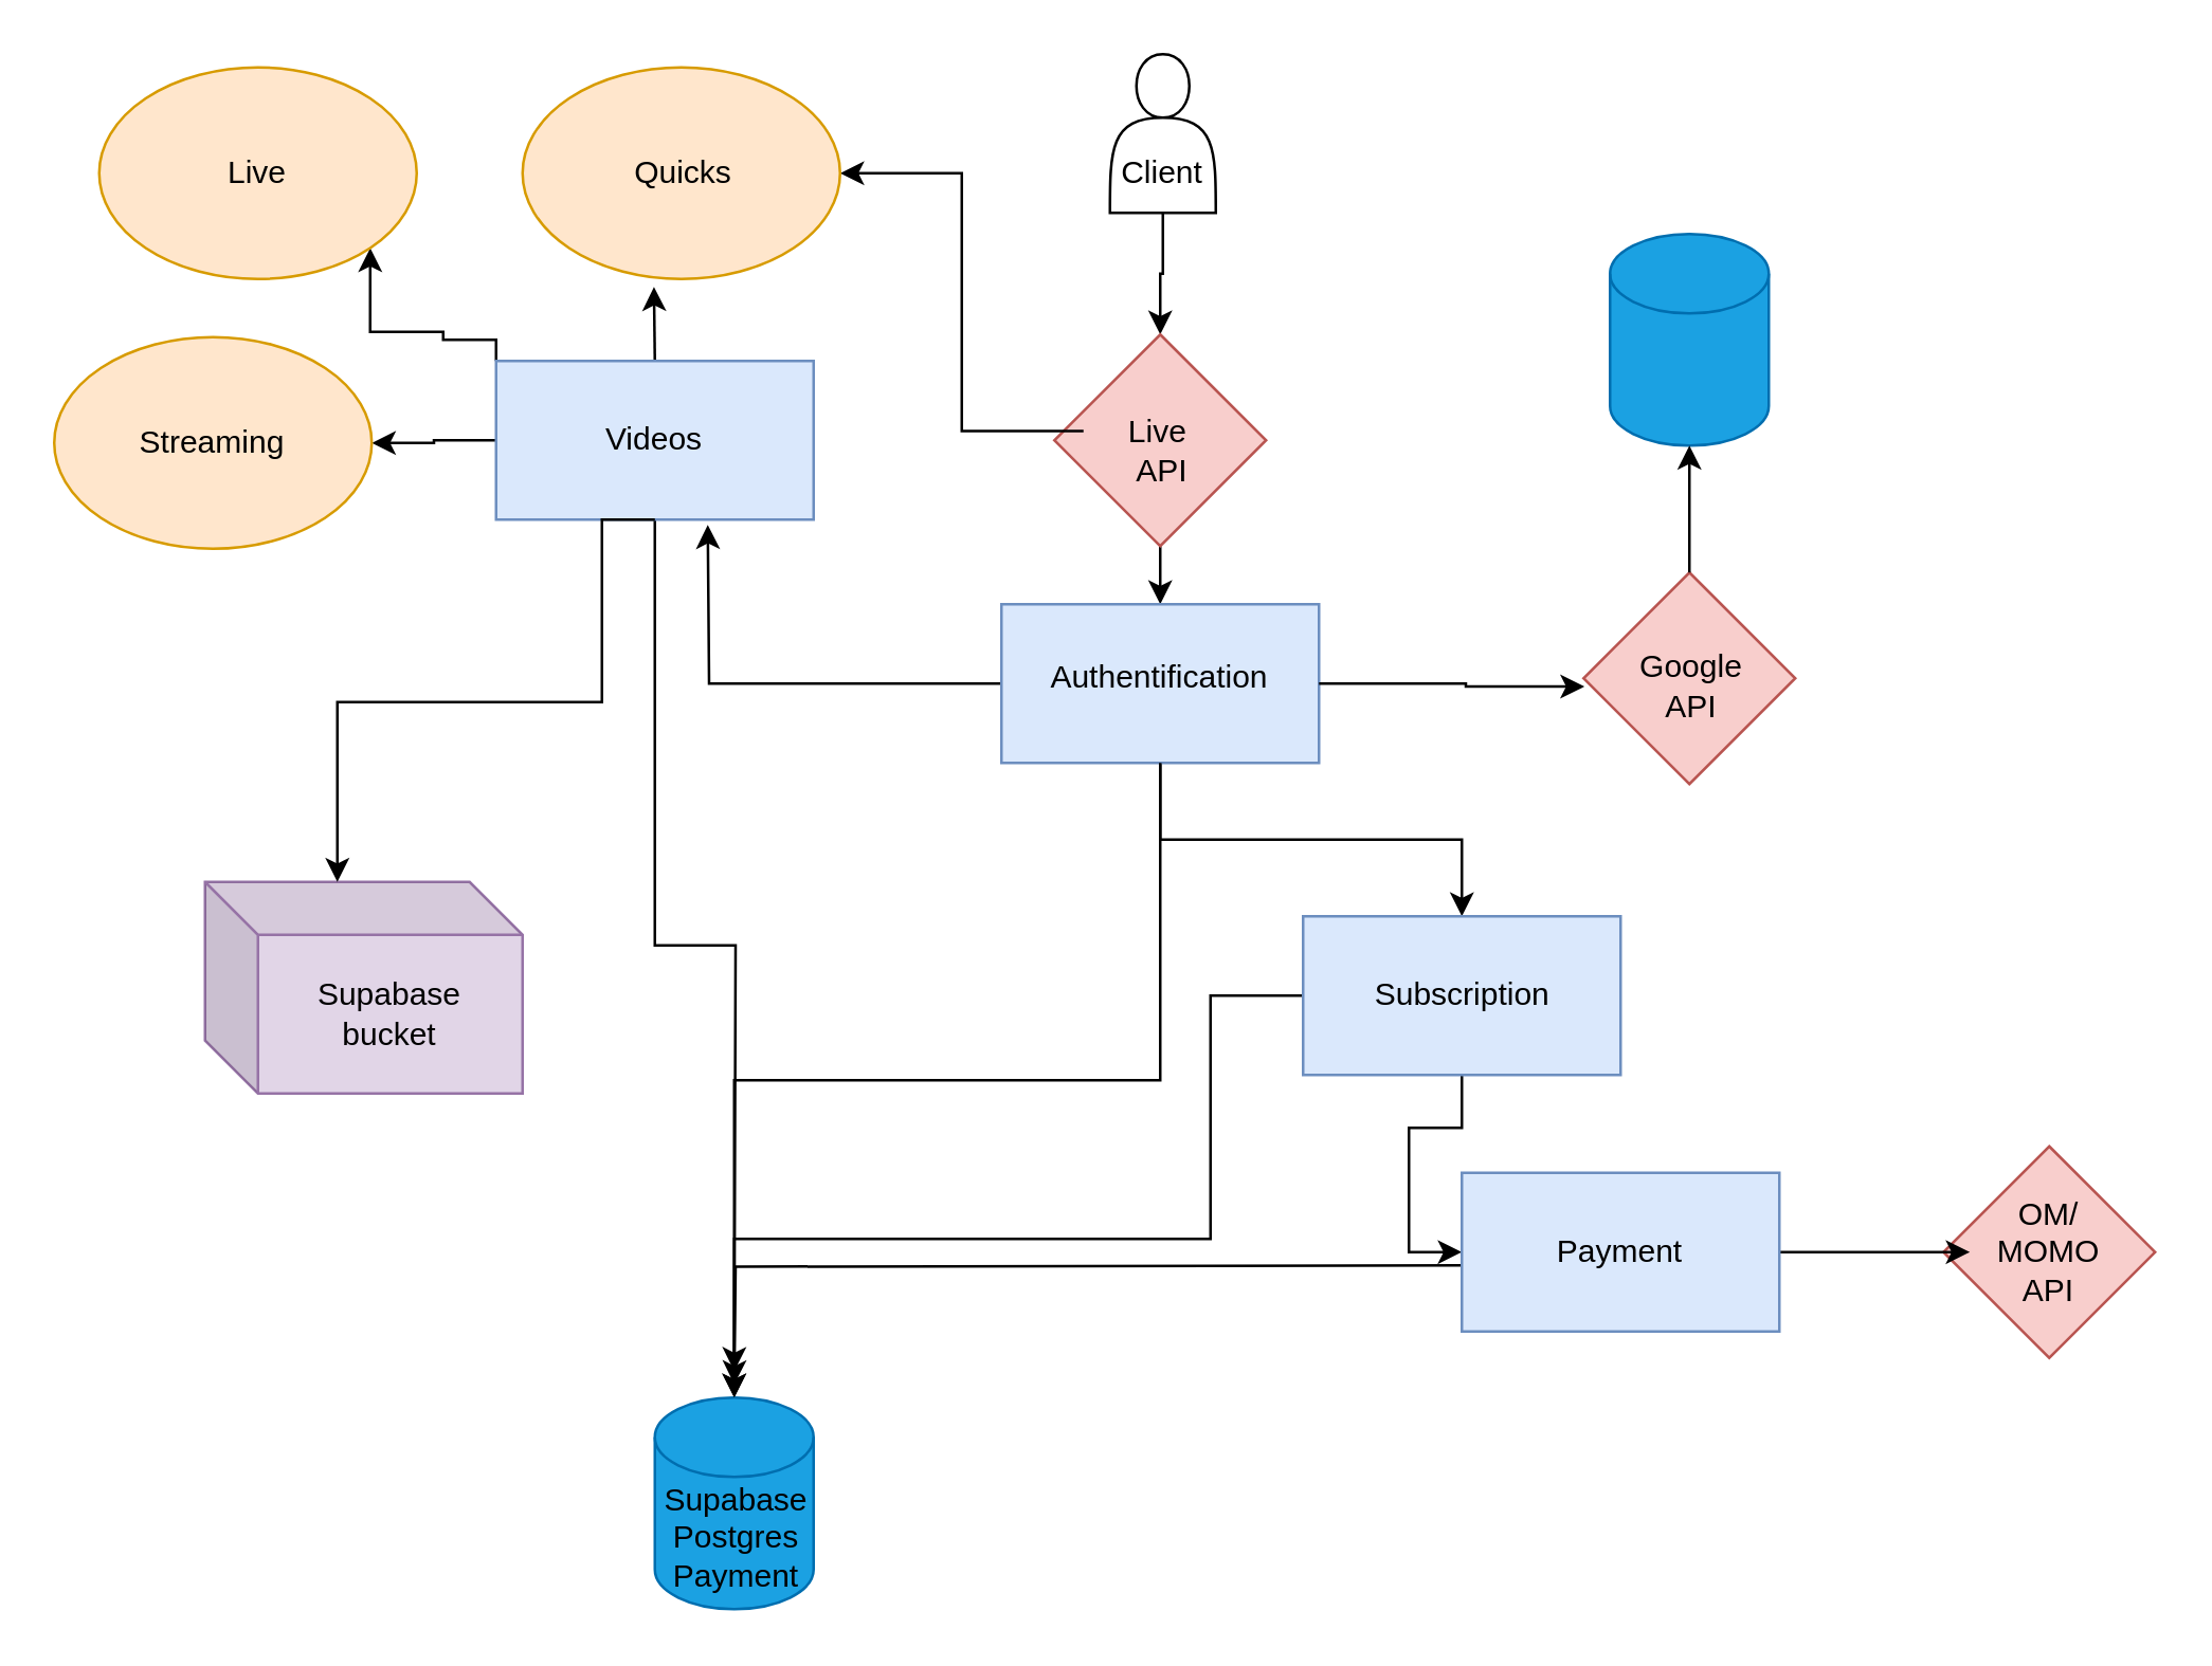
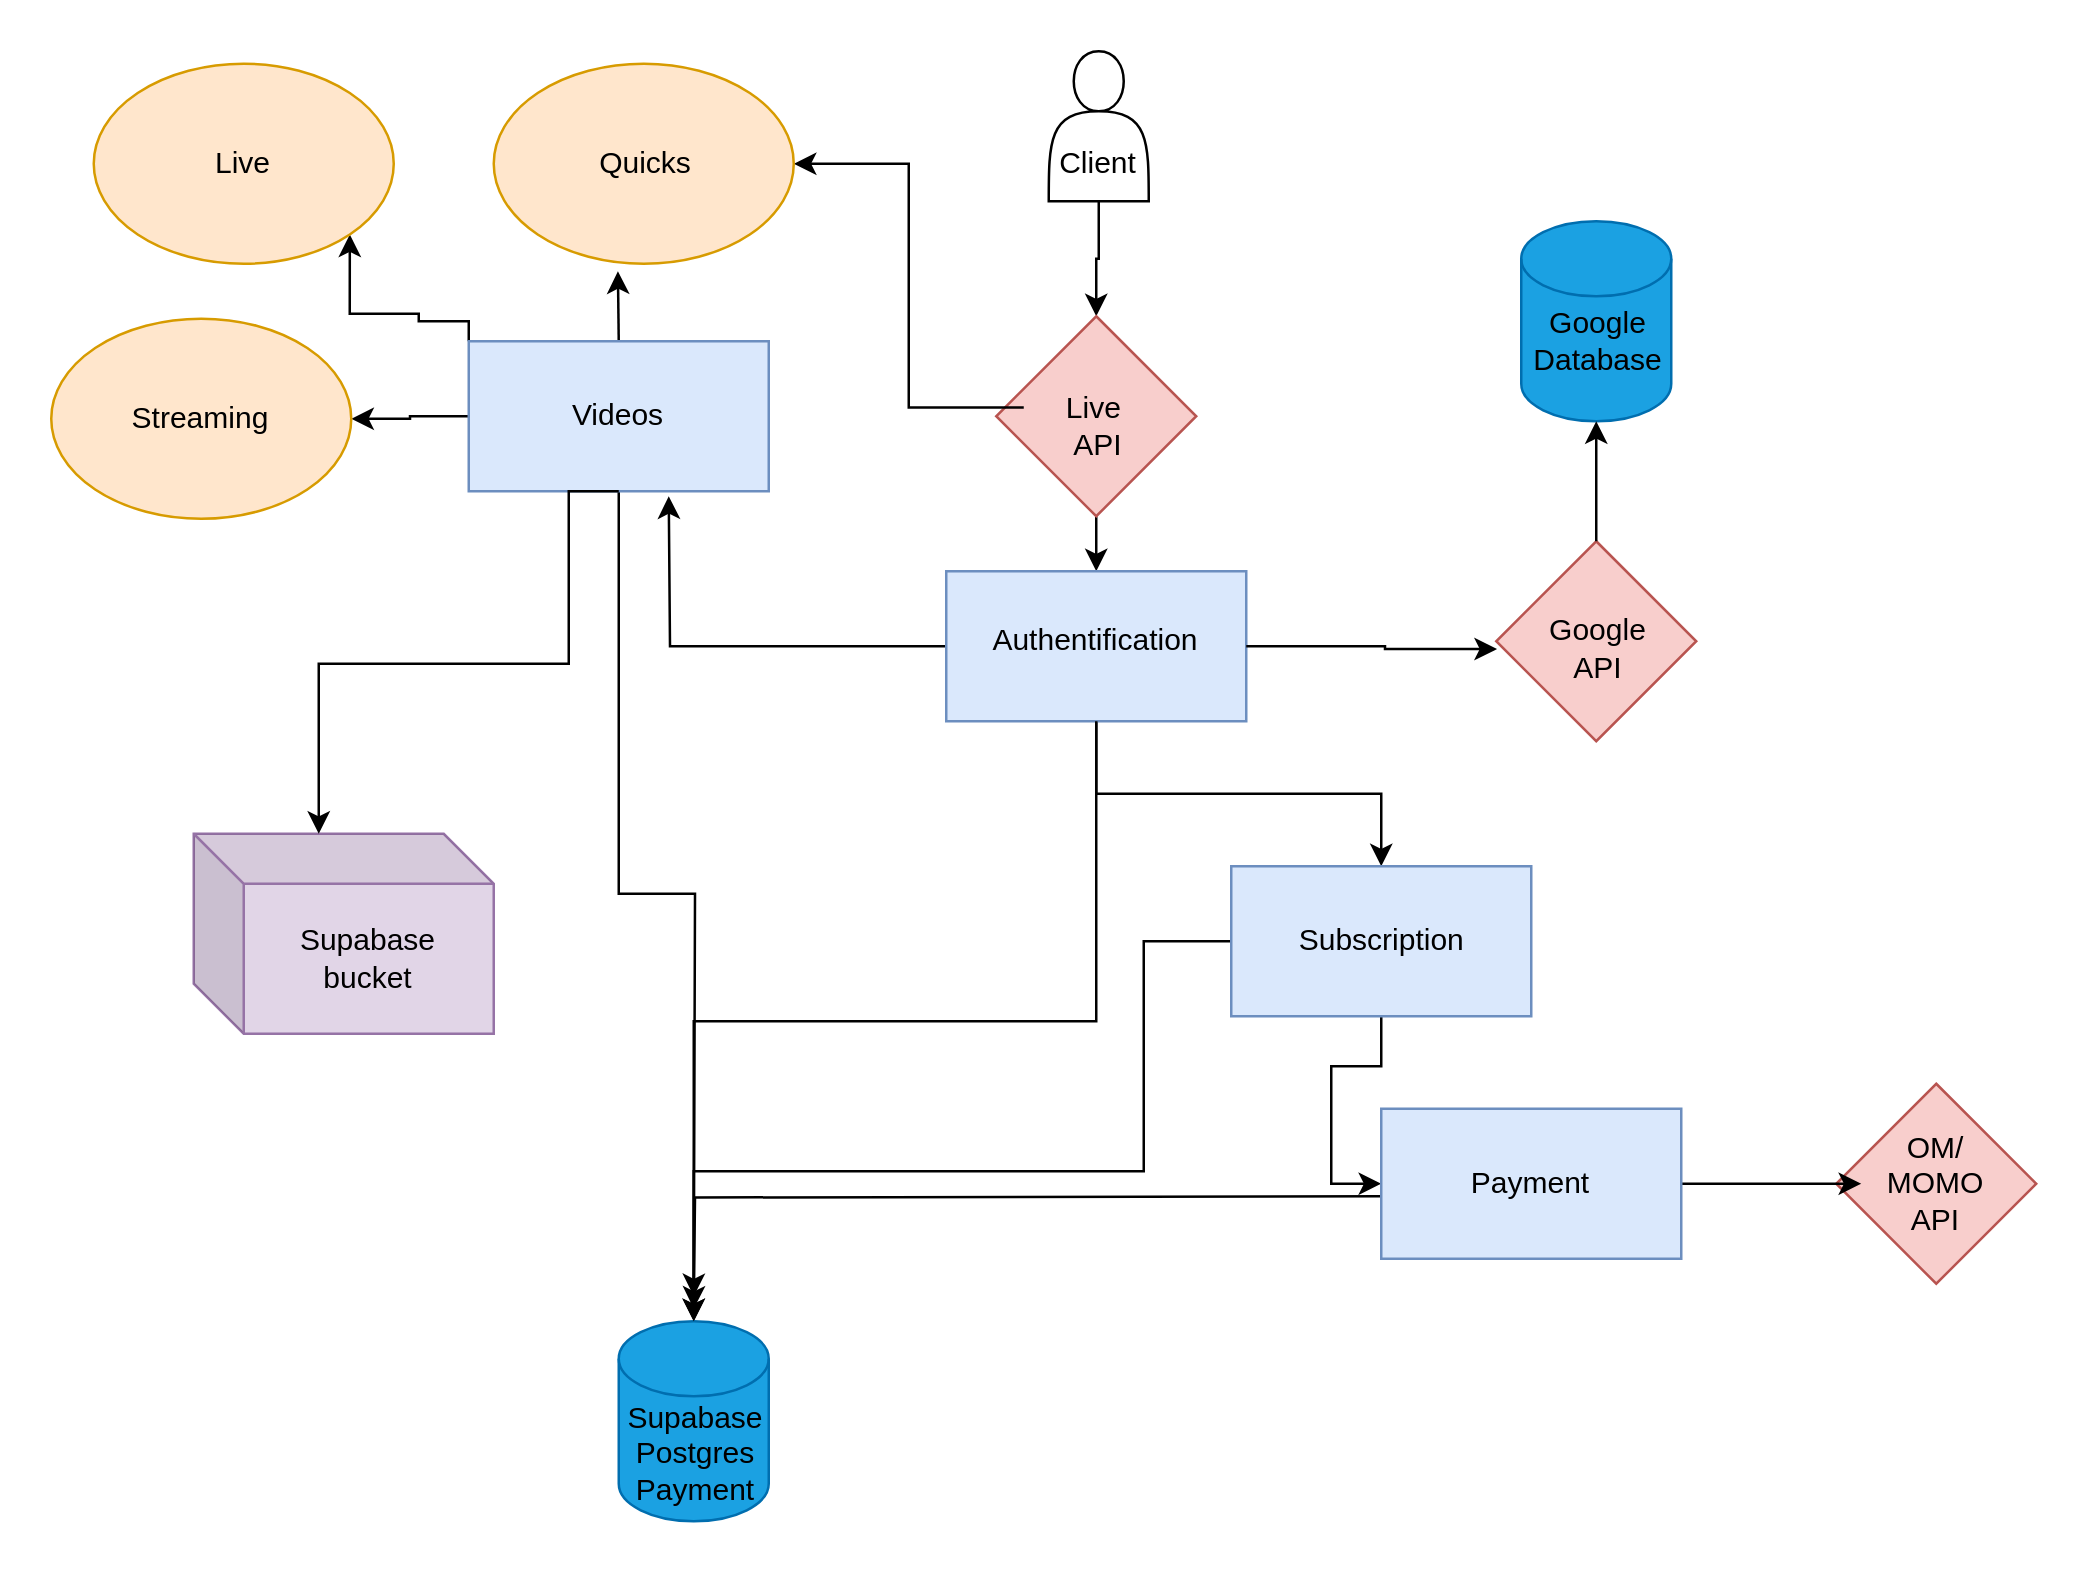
  <mxCell id="0" />
  <mxCell id="1" parent="0" />
  <mxCell id="2" style="edgeStyle=orthogonalEdgeStyle;rounded=0;orthogonalLoop=1;jettySize=auto;html=1;exitX=0.5;exitY=1;exitDx=0;exitDy=0;entryX=0.5;entryY=0;entryDx=0;entryDy=0;" edge="1" parent="1" source="3" target="5"><mxGeometry relative="1" as="geometry" /></mxCell>
  <mxCell id="3" value="" style="shape=actor;whiteSpace=wrap;html=1;" vertex="1" parent="1"><mxGeometry x="419" y="20" width="40" height="60" as="geometry" /></mxCell>
  <mxCell id="4" style="edgeStyle=orthogonalEdgeStyle;rounded=0;orthogonalLoop=1;jettySize=auto;html=1;exitX=0.5;exitY=1;exitDx=0;exitDy=0;entryX=0.5;entryY=0;entryDx=0;entryDy=0;" edge="1" parent="1" source="5" target="15"><mxGeometry relative="1" as="geometry" /></mxCell>
  <mxCell id="5" value="" style="rhombus;whiteSpace=wrap;html=1;fillColor=#f8cecc;strokeColor=#b85450;" vertex="1" parent="1"><mxGeometry x="398" y="126" width="80" height="80" as="geometry" /></mxCell>
  <mxCell id="6" value="" style="rhombus;whiteSpace=wrap;html=1;fillColor=#f8cecc;strokeColor=#b85450;" vertex="1" parent="1"><mxGeometry x="734" y="433" width="80" height="80" as="geometry" /></mxCell>
  <mxCell id="7" value="" style="rhombus;whiteSpace=wrap;html=1;fillColor=#f8cecc;strokeColor=#b85450;" vertex="1" parent="1"><mxGeometry x="598" y="216" width="80" height="80" as="geometry" /></mxCell>
  <mxCell id="8" style="edgeStyle=orthogonalEdgeStyle;rounded=0;orthogonalLoop=1;jettySize=auto;html=1;exitX=0.5;exitY=0;exitDx=0;exitDy=0;" edge="1" parent="1" source="12"><mxGeometry relative="1" as="geometry"><mxPoint x="246.667" y="108" as="targetPoint" /></mxGeometry></mxCell>
  <mxCell id="9" style="edgeStyle=orthogonalEdgeStyle;rounded=0;orthogonalLoop=1;jettySize=auto;html=1;exitX=0;exitY=0.5;exitDx=0;exitDy=0;entryX=1;entryY=0.5;entryDx=0;entryDy=0;" edge="1" parent="1" source="12" target="21"><mxGeometry relative="1" as="geometry" /></mxCell>
  <mxCell id="10" style="edgeStyle=orthogonalEdgeStyle;rounded=0;orthogonalLoop=1;jettySize=auto;html=1;exitX=0;exitY=0;exitDx=0;exitDy=0;entryX=1;entryY=1;entryDx=0;entryDy=0;" edge="1" parent="1" source="12" target="22"><mxGeometry relative="1" as="geometry"><Array as="points"><mxPoint x="187" y="128" /><mxPoint x="167" y="128" /><mxPoint x="167" y="125" /><mxPoint x="139" y="125" /></Array></mxGeometry></mxCell>
  <mxCell id="11" style="edgeStyle=orthogonalEdgeStyle;rounded=0;orthogonalLoop=1;jettySize=auto;html=1;exitX=0.5;exitY=1;exitDx=0;exitDy=0;" edge="1" parent="1" source="12"><mxGeometry relative="1" as="geometry"><mxPoint x="277" y="518" as="targetPoint" /></mxGeometry></mxCell>
  <mxCell id="12" value="" style="rounded=0;whiteSpace=wrap;html=1;fillColor=#dae8fc;strokeColor=#6c8ebf;" vertex="1" parent="1"><mxGeometry x="187" y="136" width="120" height="60" as="geometry" /></mxCell>
  <mxCell id="13" style="edgeStyle=orthogonalEdgeStyle;rounded=0;orthogonalLoop=1;jettySize=auto;html=1;exitX=0.5;exitY=1;exitDx=0;exitDy=0;entryX=0.5;entryY=0;entryDx=0;entryDy=0;" edge="1" parent="1" source="15" target="29"><mxGeometry relative="1" as="geometry" /></mxCell>
  <mxCell id="14" style="edgeStyle=orthogonalEdgeStyle;rounded=0;orthogonalLoop=1;jettySize=auto;html=1;exitX=0;exitY=0.5;exitDx=0;exitDy=0;" edge="1" parent="1" source="15"><mxGeometry relative="1" as="geometry"><mxPoint x="267" y="198" as="targetPoint" /></mxGeometry></mxCell>
  <mxCell id="15" value="" style="rounded=0;whiteSpace=wrap;html=1;fillColor=#dae8fc;strokeColor=#6c8ebf;" vertex="1" parent="1"><mxGeometry x="378" y="228" width="120" height="60" as="geometry" /></mxCell>
  <mxCell id="16" style="edgeStyle=orthogonalEdgeStyle;rounded=0;orthogonalLoop=1;jettySize=auto;html=1;exitX=0;exitY=0.25;exitDx=0;exitDy=0;entryX=1;entryY=0.5;entryDx=0;entryDy=0;" edge="1" parent="1" source="17" target="23"><mxGeometry relative="1" as="geometry"><mxPoint x="357" y="68" as="targetPoint" /></mxGeometry></mxCell>
  <mxCell id="17" value="Live&amp;nbsp;&lt;br&gt;API" style="text;html=1;strokeColor=none;fillColor=none;align=center;verticalAlign=middle;whiteSpace=wrap;rounded=0;" vertex="1" parent="1"><mxGeometry x="409" y="155" width="60" height="30" as="geometry" /></mxCell>
  <mxCell id="18" value="OM/ MOMO&lt;br&gt;API" style="text;html=1;strokeColor=none;fillColor=none;align=center;verticalAlign=middle;whiteSpace=wrap;rounded=0;" vertex="1" parent="1"><mxGeometry x="744" y="458" width="60" height="30" as="geometry" /></mxCell>
  <mxCell id="19" value="Authentification" style="text;html=1;strokeColor=none;fillColor=none;align=center;verticalAlign=middle;whiteSpace=wrap;rounded=0;" vertex="1" parent="1"><mxGeometry x="408" y="241" width="60" height="30" as="geometry" /></mxCell>
  <mxCell id="20" value="Videos" style="text;html=1;strokeColor=none;fillColor=none;align=center;verticalAlign=middle;whiteSpace=wrap;rounded=0;" vertex="1" parent="1"><mxGeometry x="217" y="151" width="60" height="30" as="geometry" /></mxCell>
  <mxCell id="21" value="" style="ellipse;whiteSpace=wrap;html=1;fillColor=#ffe6cc;strokeColor=#d79b00;" vertex="1" parent="1"><mxGeometry x="20" y="127" width="120" height="80" as="geometry" /></mxCell>
  <mxCell id="22" value="" style="ellipse;whiteSpace=wrap;html=1;fillColor=#ffe6cc;strokeColor=#d79b00;" vertex="1" parent="1"><mxGeometry x="37" y="25" width="120" height="80" as="geometry" /></mxCell>
  <mxCell id="23" value="" style="ellipse;whiteSpace=wrap;html=1;fillColor=#ffe6cc;strokeColor=#d79b00;" vertex="1" parent="1"><mxGeometry x="197" y="25" width="120" height="80" as="geometry" /></mxCell>
  <mxCell id="24" value="Quicks" style="text;html=1;strokeColor=none;fillColor=none;align=center;verticalAlign=middle;whiteSpace=wrap;rounded=0;" vertex="1" parent="1"><mxGeometry x="228" y="50" width="60" height="30" as="geometry" /></mxCell>
  <mxCell id="25" value="Live" style="text;html=1;strokeColor=none;fillColor=none;align=center;verticalAlign=middle;whiteSpace=wrap;rounded=0;" vertex="1" parent="1"><mxGeometry x="67" y="50" width="60" height="30" as="geometry" /></mxCell>
  <mxCell id="26" value="Streaming" style="text;html=1;strokeColor=none;fillColor=none;align=center;verticalAlign=middle;whiteSpace=wrap;rounded=0;" vertex="1" parent="1"><mxGeometry x="50" y="152" width="60" height="30" as="geometry" /></mxCell>
  <mxCell id="27" style="edgeStyle=orthogonalEdgeStyle;rounded=0;orthogonalLoop=1;jettySize=auto;html=1;exitX=0.5;exitY=1;exitDx=0;exitDy=0;entryX=0;entryY=0.5;entryDx=0;entryDy=0;" edge="1" parent="1" source="29" target="36"><mxGeometry relative="1" as="geometry"><mxPoint x="481.333" y="478" as="targetPoint" /></mxGeometry></mxCell>
  <mxCell id="28" style="edgeStyle=orthogonalEdgeStyle;rounded=0;orthogonalLoop=1;jettySize=auto;html=1;exitX=0;exitY=0.5;exitDx=0;exitDy=0;entryX=0.5;entryY=0;entryDx=0;entryDy=0;entryPerimeter=0;" edge="1" parent="1" source="29" target="30"><mxGeometry relative="1" as="geometry"><mxPoint x="467" y="508" as="targetPoint" /><Array as="points"><mxPoint x="457" y="376" /><mxPoint x="457" y="468" /><mxPoint x="277" y="468" /></Array></mxGeometry></mxCell>
  <mxCell id="29" value="" style="rounded=0;whiteSpace=wrap;html=1;fillColor=#dae8fc;strokeColor=#6c8ebf;" vertex="1" parent="1"><mxGeometry x="492" y="346" width="120" height="60" as="geometry" /></mxCell>
  <mxCell id="30" value="" style="shape=cylinder3;whiteSpace=wrap;html=1;boundedLbl=1;backgroundOutline=1;size=15;fillColor=#1ba1e2;fontColor=#ffffff;strokeColor=#006EAF;" vertex="1" parent="1"><mxGeometry x="247" y="528" width="60" height="80" as="geometry" /></mxCell>
  <mxCell id="31" value="" style="shape=cylinder3;whiteSpace=wrap;html=1;boundedLbl=1;backgroundOutline=1;size=15;fillColor=#1ba1e2;fontColor=#ffffff;strokeColor=#006EAF;" vertex="1" parent="1"><mxGeometry x="608" y="88" width="60" height="80" as="geometry" /></mxCell>
  <mxCell id="32" value="Google&lt;br&gt;API" style="text;html=1;strokeColor=none;fillColor=none;align=center;verticalAlign=middle;whiteSpace=wrap;rounded=0;" vertex="1" parent="1"><mxGeometry x="609" y="244" width="60" height="30" as="geometry" /></mxCell>
  <mxCell id="33" value="Subscription" style="text;html=1;strokeColor=none;fillColor=none;align=center;verticalAlign=middle;whiteSpace=wrap;rounded=0;" vertex="1" parent="1"><mxGeometry x="523" y="361" width="59" height="30" as="geometry" /></mxCell>
  <mxCell id="34" style="edgeStyle=orthogonalEdgeStyle;rounded=0;orthogonalLoop=1;jettySize=auto;html=1;exitX=1;exitY=0.5;exitDx=0;exitDy=0;entryX=0;entryY=0.5;entryDx=0;entryDy=0;" edge="1" parent="1" source="36" target="18"><mxGeometry relative="1" as="geometry" /></mxCell>
  <mxCell id="35" style="edgeStyle=orthogonalEdgeStyle;rounded=0;orthogonalLoop=1;jettySize=auto;html=1;exitX=0;exitY=0.5;exitDx=0;exitDy=0;" edge="1" parent="1"><mxGeometry relative="1" as="geometry"><mxPoint x="277" y="523" as="targetPoint" /><mxPoint x="552" y="478" as="sourcePoint" /></mxGeometry></mxCell>
  <mxCell id="36" value="" style="rounded=0;whiteSpace=wrap;html=1;fillColor=#dae8fc;strokeColor=#6c8ebf;" vertex="1" parent="1"><mxGeometry x="552" y="443" width="120" height="60" as="geometry" /></mxCell>
  <mxCell id="37" value="Payment" style="text;html=1;strokeColor=none;fillColor=none;align=center;verticalAlign=middle;whiteSpace=wrap;rounded=0;" vertex="1" parent="1"><mxGeometry x="582" y="458" width="60" height="30" as="geometry" /></mxCell>
  <mxCell id="38" value="" style="shape=cube;whiteSpace=wrap;html=1;boundedLbl=1;backgroundOutline=1;darkOpacity=0.05;darkOpacity2=0.1;fillColor=#e1d5e7;strokeColor=#9673a6;" vertex="1" parent="1"><mxGeometry x="77" y="333" width="120" height="80" as="geometry" /></mxCell>
+ <mxCell id="39" value="Google&lt;br&gt;Database" style="text;html=1;strokeColor=none;fillColor=none;align=center;verticalAlign=middle;whiteSpace=wrap;rounded=0;" vertex="1" parent="1"><mxGeometry x="609" y="121" width="60" height="30" as="geometry" /></mxCell>
  <mxCell id="40" value="Supabase&lt;br&gt;bucket" style="text;html=1;strokeColor=none;fillColor=none;align=center;verticalAlign=middle;whiteSpace=wrap;rounded=0;" vertex="1" parent="1"><mxGeometry x="117" y="368" width="60" height="30" as="geometry" /></mxCell>
  <mxCell id="41" value="Supabase&lt;br&gt;Postgres&lt;br&gt;Payment" style="text;html=1;strokeColor=none;fillColor=none;align=center;verticalAlign=middle;whiteSpace=wrap;rounded=0;" vertex="1" parent="1"><mxGeometry x="248" y="566" width="60" height="30" as="geometry" /></mxCell>
  <mxCell id="42" style="edgeStyle=orthogonalEdgeStyle;rounded=0;orthogonalLoop=1;jettySize=auto;html=1;exitX=1;exitY=0.5;exitDx=0;exitDy=0;entryX=-0.178;entryY=0.504;entryDx=0;entryDy=0;entryPerimeter=0;" edge="1" parent="1" source="15" target="32"><mxGeometry relative="1" as="geometry" /></mxCell>
  <mxCell id="43" style="edgeStyle=orthogonalEdgeStyle;rounded=0;orthogonalLoop=1;jettySize=auto;html=1;exitX=0.5;exitY=0;exitDx=0;exitDy=0;entryX=0.5;entryY=1;entryDx=0;entryDy=0;entryPerimeter=0;" edge="1" parent="1" source="7" target="31"><mxGeometry relative="1" as="geometry" /></mxCell>
  <mxCell id="44" style="edgeStyle=orthogonalEdgeStyle;rounded=0;orthogonalLoop=1;jettySize=auto;html=1;exitX=0.5;exitY=1;exitDx=0;exitDy=0;entryX=0.5;entryY=0;entryDx=0;entryDy=0;entryPerimeter=0;" edge="1" parent="1" source="15" target="30"><mxGeometry relative="1" as="geometry" /></mxCell>
  <mxCell id="45" style="edgeStyle=orthogonalEdgeStyle;rounded=0;orthogonalLoop=1;jettySize=auto;html=1;exitX=0.5;exitY=1;exitDx=0;exitDy=0;entryX=0;entryY=0;entryDx=50;entryDy=0;entryPerimeter=0;" edge="1" parent="1" source="12" target="38"><mxGeometry relative="1" as="geometry"><Array as="points"><mxPoint x="227" y="196" /><mxPoint x="227" y="265" /><mxPoint x="127" y="265" /></Array></mxGeometry></mxCell>
  <mxCell id="46" value="Client" style="text;html=1;strokeColor=none;fillColor=none;align=center;verticalAlign=middle;whiteSpace=wrap;rounded=0;" vertex="1" parent="1"><mxGeometry x="409" y="50" width="60" height="30" as="geometry" /></mxCell>
